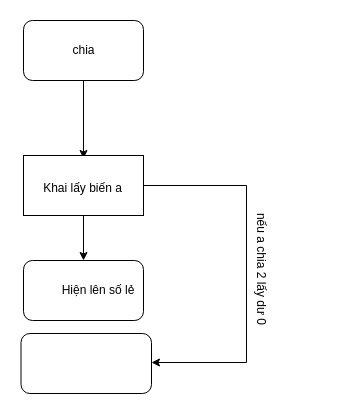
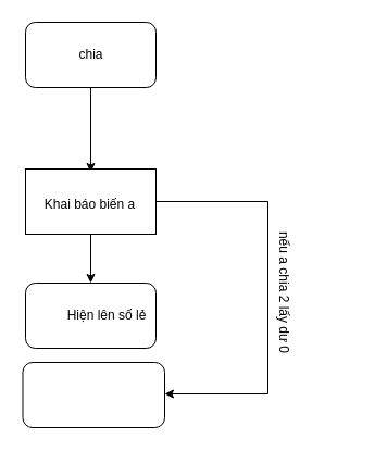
  <mxCell id="0" />
  <mxCell id="1" parent="0" />
  <mxCell id="2" value="" style="rounded=1;whiteSpace=wrap;html=1;" vertex="1" parent="1"><mxGeometry x="20.5" y="333" width="130.5" height="60" as="geometry" /></mxCell>
  <mxCell id="3" value="" style="rounded=1;whiteSpace=wrap;html=1;" vertex="1" parent="1"><mxGeometry x="23" y="20" width="120" height="60" as="geometry" /></mxCell>
  <mxCell id="4" value="chia" style="text;html=1;align=center;verticalAlign=middle;whiteSpace=wrap;rounded=0;" vertex="1" parent="1"><mxGeometry x="25.5" y="24.5" width="115" height="51" as="geometry" /></mxCell>
  <mxCell id="5" value="" style="endArrow=classic;html=1;rounded=0;exitX=0.5;exitY=1;exitDx=0;exitDy=0;" edge="1" parent="1" source="3"><mxGeometry width="50" height="50" relative="1" as="geometry"><mxPoint x="58" y="159" as="sourcePoint" /><mxPoint x="83" y="158" as="targetPoint" /></mxGeometry></mxCell>
  <mxCell id="6" value="" style="edgeStyle=orthogonalEdgeStyle;rounded=0;orthogonalLoop=1;jettySize=auto;html=1;" edge="1" parent="1" source="8"><mxGeometry relative="1" as="geometry"><mxPoint x="151" y="362" as="targetPoint" /><Array as="points"><mxPoint x="246" y="185" /></Array></mxGeometry></mxCell>
  <mxCell id="7" value="" style="edgeStyle=orthogonalEdgeStyle;rounded=0;orthogonalLoop=1;jettySize=auto;html=1;" edge="1" parent="1" source="8" target="10"><mxGeometry relative="1" as="geometry" /></mxCell>
  <mxCell id="8" value="" style="rounded=0;whiteSpace=wrap;html=1;" vertex="1" parent="1"><mxGeometry x="23" y="155" width="120" height="60" as="geometry" /></mxCell>
- <mxCell id="9" value="Khai lấy biến a" style="text;html=1;align=center;verticalAlign=middle;whiteSpace=wrap;rounded=0;" vertex="1" parent="1"><mxGeometry x="23" y="158" width="119" height="60" as="geometry" /></mxCell>
+ <mxCell id="9" value="Khai báo biến a" style="text;html=1;align=center;verticalAlign=middle;whiteSpace=wrap;rounded=0;" vertex="1" parent="1"><mxGeometry x="23" y="158" width="119" height="60" as="geometry" /></mxCell>
  <mxCell id="10" value="" style="rounded=1;whiteSpace=wrap;html=1;" vertex="1" parent="1"><mxGeometry x="23" y="260" width="120" height="60" as="geometry" /></mxCell>
  <mxCell id="11" value="Hiện lên số lẻ" style="text;html=1;align=center;verticalAlign=middle;whiteSpace=wrap;rounded=0;" vertex="1" parent="1"><mxGeometry x="56" y="265.5" width="84" height="49" as="geometry" /></mxCell>
  <mxCell id="12" value="nếu a chia 2 lấy dư 0" style="text;html=1;align=center;verticalAlign=middle;whiteSpace=wrap;rounded=0;rotation=90;" vertex="1" parent="1"><mxGeometry x="198" y="254" width="125" height="30" as="geometry" /></mxCell>
